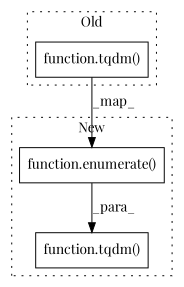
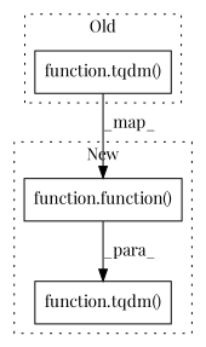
  digraph {
    fontname="Playfair Display"
    node [a=75 l="5,1" shape=box fontname="Playfair Display"]
    edge [fontname="Playfair Display"]
-   n1 [l="10,1" label="function.enumerate()" s="2075,2102"]
+   n1 [l="10,1" label="function.function()" s="2075,2102"]
    n2 [label="function.tqdm()" s="2070,2103"]
    n3 [label="function.tqdm()" s="2067,2089"]
    subgraph cluster_1 {
      label=New
      style=dotted
      n1
      n2
    }
    subgraph cluster_2 {
      label=Old
      style=dotted
      n3
    }
    n1 -> n2 [label=_para_]
    n3 -> n1 [label=_map_]
  }
